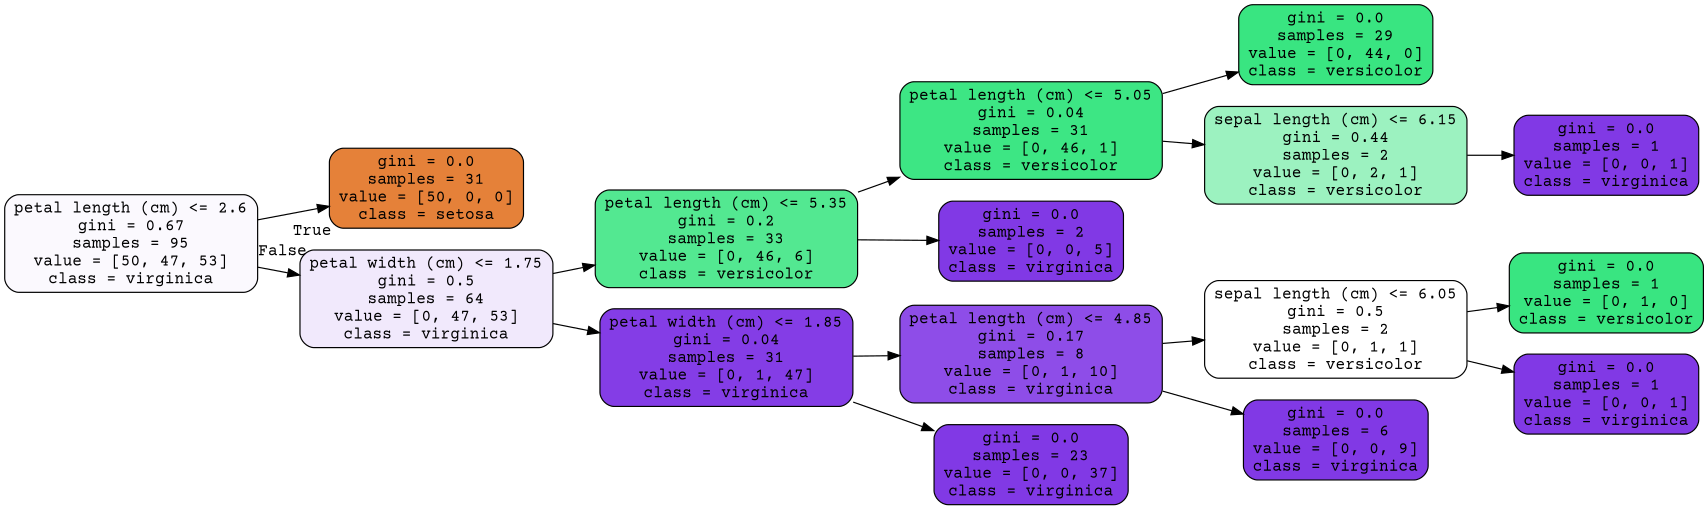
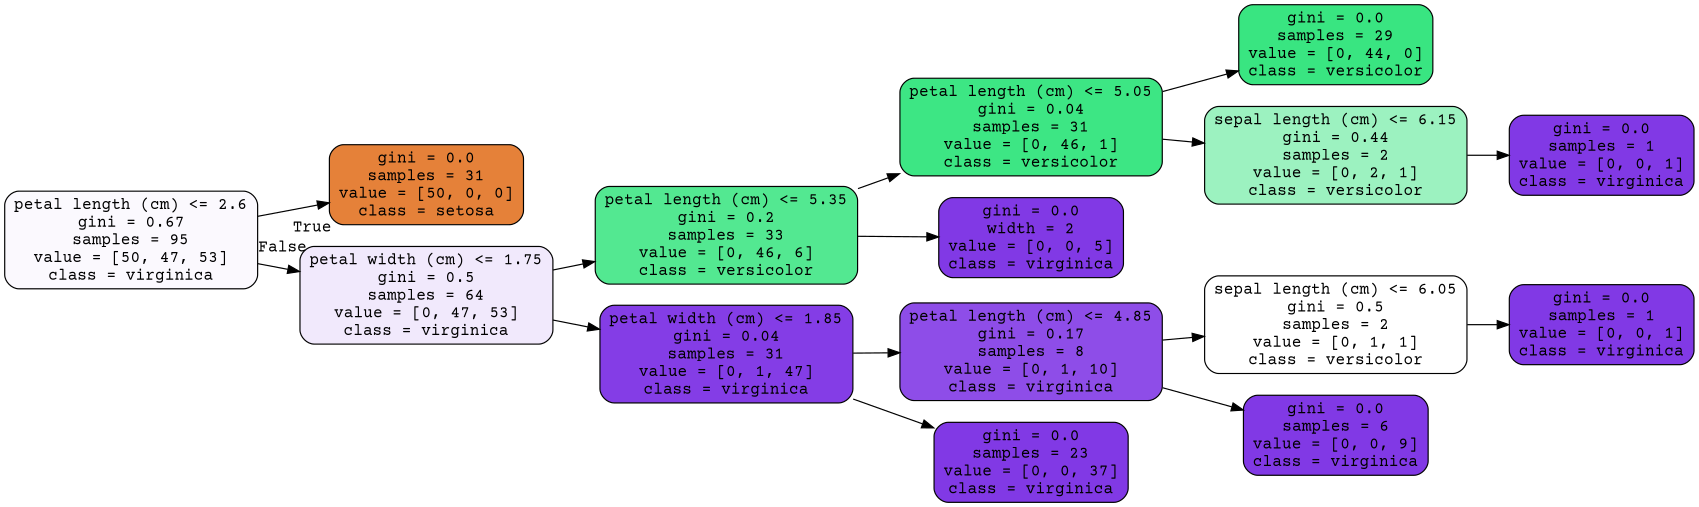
  digraph {
    fontname="Courier Prime"
    rankdir=LR
    node [color=black fillcolor="#8139e5" fontname="Courier Prime" shape=box style="filled, rounded"]
    edge [fontname="Courier Prime"]
    n1 [fillcolor="#fbf9fe" label="petal length (cm) <= 2.6\ngini = 0.67\nsamples = 95\nvalue = [50, 47, 53]\nclass = virginica"]
    n2 [fillcolor="#e58139" label="gini = 0.0\nsamples = 31\nvalue = [50, 0, 0]\nclass = setosa"]
    n3 [fillcolor="#f1e9fc" label="petal width (cm) <= 1.75\ngini = 0.5\nsamples = 64\nvalue = [0, 47, 53]\nclass = virginica"]
    n4 [fillcolor="#53e891" label="petal length (cm) <= 5.35\ngini = 0.2\nsamples = 33\nvalue = [0, 46, 6]\nclass = versicolor"]
    n5 [fillcolor="#843de6" label="petal width (cm) <= 1.85\ngini = 0.04\nsamples = 31\nvalue = [0, 1, 47]\nclass = virginica"]
    n6 [fillcolor="#3de684" label="petal length (cm) <= 5.05\ngini = 0.04\nsamples = 31\nvalue = [0, 46, 1]\nclass = versicolor"]
-   n7 [label="gini = 0.0\nsamples = 2\nvalue = [0, 0, 5]\nclass = virginica"]
+   n7 [label="gini = 0.0\nwidth = 2\nvalue = [0, 0, 5]\nclass = virginica"]
    n8 [fillcolor="#8e4de8" label="petal length (cm) <= 4.85\ngini = 0.17\nsamples = 8\nvalue = [0, 1, 10]\nclass = virginica"]
    n9 [label="gini = 0.0\nsamples = 23\nvalue = [0, 0, 37]\nclass = virginica"]
    n10 [fillcolor="#39e581" label="gini = 0.0\nsamples = 29\nvalue = [0, 44, 0]\nclass = versicolor"]
    n11 [fillcolor="#9cf2c0" label="sepal length (cm) <= 6.15\ngini = 0.44\nsamples = 2\nvalue = [0, 2, 1]\nclass = versicolor"]
    n12 [label="gini = 0.0\nsamples = 1\nvalue = [0, 0, 1]\nclass = virginica"]
    n13 [fillcolor="#ffffff" label="sepal length (cm) <= 6.05\ngini = 0.5\nsamples = 2\nvalue = [0, 1, 1]\nclass = versicolor"]
    n14 [label="gini = 0.0\nsamples = 6\nvalue = [0, 0, 9]\nclass = virginica"]
-   n15 [fillcolor="#39e581" label="gini = 0.0\nsamples = 1\nvalue = [0, 1, 0]\nclass = versicolor"]
    n16 [label="gini = 0.0\nsamples = 1\nvalue = [0, 0, 1]\nclass = virginica"]
    n1 -> n2 [headlabel=True labelangle=45 labeldistance=2.5]
    n1 -> n3 [headlabel=False labelangle=-45 labeldistance=2.5]
    n3 -> n4
    n3 -> n5
    n4 -> n6
    n4 -> n7
    n5 -> n8
    n5 -> n9
    n6 -> n10
    n6 -> n11
    n8 -> n13
    n8 -> n14
    n11 -> n12
-   n13 -> n15
    n13 -> n16
  }
